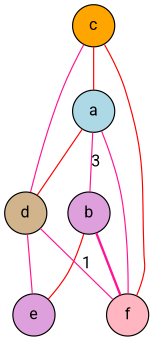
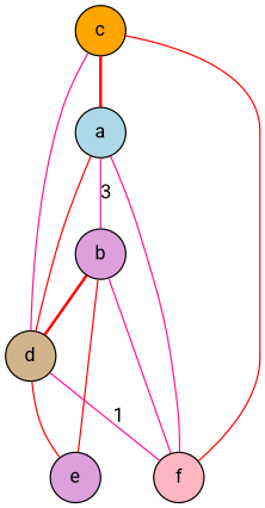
  graph {
    fontname=Roboto
    node [fillcolor=plum fontname=Roboto shape=circle style=filled]
    edge [color=deeppink fontname=Roboto]
    a [fillcolor=lightblue]
    b
    d [fillcolor=tan]
    f [fillcolor=lightpink]
    e
    c [fillcolor=orange]
    a -- b [label=3]
    a -- d [color=red]
    a -- f
-   b -- f [style=bold]
+   b -- d [color=red style=bold]
+   b -- f
    b -- e [color=red]
    d -- f [label=1]
-   d -- e
-   c -- a [color=red style=solid]
+   d -- e [color=red]
+   c -- a [color=red style=bold]
    c -- d
    c -- f [color=red]
  }
